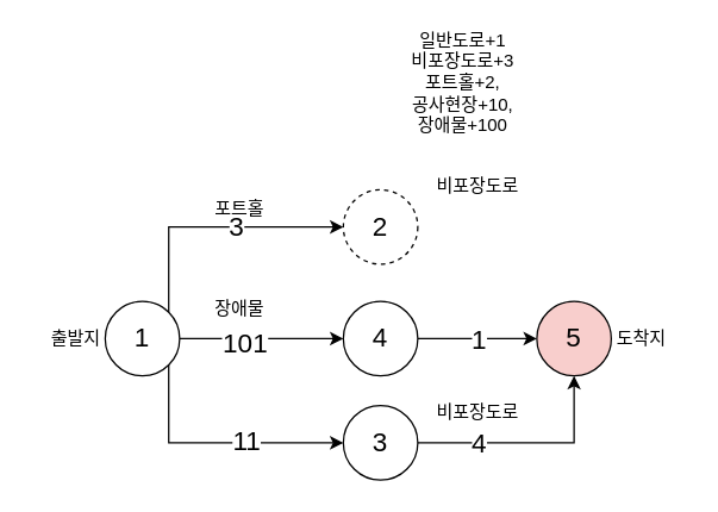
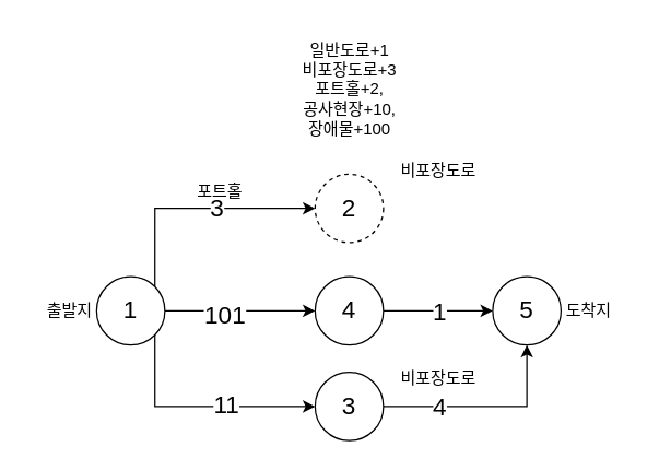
  <mxCell id="0" />
  <mxCell id="1" parent="0" />
  <mxCell id="2" style="edgeStyle=orthogonalEdgeStyle;rounded=0;orthogonalLoop=1;jettySize=auto;html=1;exitX=1;exitY=0;exitDx=0;exitDy=0;entryX=0;entryY=0.5;entryDx=0;entryDy=0;" edge="1" parent="1" source="8" target="9"><mxGeometry relative="1" as="geometry"><Array as="points"><mxPoint x="113" y="152" /><mxPoint x="220" y="152" /></Array></mxGeometry></mxCell>
  <mxCell id="3" value="&lt;span style=&quot;font-size: 18px;&quot;&gt;3&lt;/span&gt;" style="edgeLabel;html=1;align=center;verticalAlign=middle;resizable=0;points=[];" vertex="1" connectable="0" parent="2"><mxGeometry x="-0.145" y="1" relative="1" as="geometry"><mxPoint x="27" as="offset" /></mxGeometry></mxCell>
  <mxCell id="4" style="edgeStyle=orthogonalEdgeStyle;rounded=0;orthogonalLoop=1;jettySize=auto;html=1;exitX=1;exitY=1;exitDx=0;exitDy=0;entryX=0;entryY=0.5;entryDx=0;entryDy=0;" edge="1" parent="1" source="8" target="12"><mxGeometry relative="1" as="geometry"><Array as="points"><mxPoint x="113" y="297" /></Array></mxGeometry></mxCell>
  <mxCell id="5" value="&lt;font style=&quot;font-size: 18px;&quot;&gt;11&lt;/font&gt;" style="edgeLabel;html=1;align=center;verticalAlign=middle;resizable=0;points=[];" vertex="1" connectable="0" parent="4"><mxGeometry x="0.227" y="2" relative="1" as="geometry"><mxPoint as="offset" /></mxGeometry></mxCell>
  <mxCell id="6" style="edgeStyle=orthogonalEdgeStyle;rounded=0;orthogonalLoop=1;jettySize=auto;html=1;exitX=1;exitY=0.5;exitDx=0;exitDy=0;entryX=0;entryY=0.5;entryDx=0;entryDy=0;" edge="1" parent="1" source="8" target="17"><mxGeometry relative="1" as="geometry" /></mxCell>
  <mxCell id="7" value="&lt;font style=&quot;font-size: 18px;&quot;&gt;101&lt;/font&gt;" style="edgeLabel;html=1;align=center;verticalAlign=middle;resizable=0;points=[];" vertex="1" connectable="0" parent="6"><mxGeometry x="-0.218" y="-3" relative="1" as="geometry"><mxPoint as="offset" /></mxGeometry></mxCell>
  <mxCell id="8" value="&lt;font style=&quot;font-size: 18px;&quot;&gt;1&lt;/font&gt;" style="ellipse;whiteSpace=wrap;html=1;aspect=fixed;" vertex="1" parent="1"><mxGeometry x="70" y="202" width="50" height="50" as="geometry" /></mxCell>
  <mxCell id="9" value="&lt;font style=&quot;font-size: 18px;&quot;&gt;2&lt;/font&gt;" style="ellipse;whiteSpace=wrap;html=1;aspect=fixed;dashed=1;" vertex="1" parent="1"><mxGeometry x="230" y="127" width="50" height="50" as="geometry" /></mxCell>
  <mxCell id="10" style="edgeStyle=orthogonalEdgeStyle;rounded=0;orthogonalLoop=1;jettySize=auto;html=1;exitX=1;exitY=0.5;exitDx=0;exitDy=0;entryX=0.5;entryY=1;entryDx=0;entryDy=0;" edge="1" parent="1" source="12" target="13"><mxGeometry relative="1" as="geometry" /></mxCell>
  <mxCell id="11" value="&lt;font style=&quot;font-size: 18px;&quot;&gt;4&lt;/font&gt;" style="edgeLabel;html=1;align=center;verticalAlign=middle;resizable=0;points=[];" vertex="1" connectable="0" parent="10"><mxGeometry x="-0.39" y="-4" relative="1" as="geometry"><mxPoint x="-6" y="-4" as="offset" /></mxGeometry></mxCell>
  <mxCell id="12" value="&lt;font style=&quot;font-size: 18px;&quot;&gt;3&lt;/font&gt;" style="ellipse;whiteSpace=wrap;html=1;aspect=fixed;" vertex="1" parent="1"><mxGeometry x="230" y="272" width="50" height="50" as="geometry" /></mxCell>
- <mxCell id="13" value="&lt;span style=&quot;font-size: 18px;&quot;&gt;5&lt;/span&gt;" style="ellipse;whiteSpace=wrap;html=1;aspect=fixed;fillColor=#f8cecc;" vertex="1" parent="1"><mxGeometry x="360" y="202" width="50" height="50" as="geometry" /></mxCell>
- <mxCell id="14" value="일반도로+1&lt;br&gt;비포장도로+3&lt;br&gt;포트홀+2,&lt;br&gt;공사현장+10,&lt;br&gt;장애물+100" style="text;html=1;align=center;verticalAlign=middle;resizable=0;points=[];autosize=1;strokeColor=none;fillColor=none;" vertex="1" parent="1"><mxGeometry x="260" y="10" width="100" height="90" as="geometry" /></mxCell>
+ <mxCell id="13" value="&lt;span style=&quot;font-size: 18px;&quot;&gt;5&lt;/span&gt;" style="ellipse;whiteSpace=wrap;html=1;aspect=fixed;" vertex="1" parent="1"><mxGeometry x="360" y="202" width="50" height="50" as="geometry" /></mxCell>
+ <mxCell id="14" value="일반도로+1&lt;br&gt;비포장도로+3&lt;br&gt;포트홀+2,&lt;br&gt;공사현장+10,&lt;br&gt;장애물+100" style="text;html=1;align=center;verticalAlign=middle;resizable=0;points=[];autosize=1;strokeColor=none;fillColor=none;" vertex="1" parent="1"><mxGeometry x="205" y="20" width="100" height="90" as="geometry" /></mxCell>
  <mxCell id="15" style="edgeStyle=orthogonalEdgeStyle;rounded=0;orthogonalLoop=1;jettySize=auto;html=1;exitX=1;exitY=0.5;exitDx=0;exitDy=0;entryX=0;entryY=0.5;entryDx=0;entryDy=0;" edge="1" parent="1" source="17" target="13"><mxGeometry relative="1" as="geometry" /></mxCell>
  <mxCell id="16" value="&lt;font style=&quot;font-size: 18px;&quot;&gt;1&lt;/font&gt;" style="edgeLabel;html=1;align=center;verticalAlign=middle;resizable=0;points=[];" vertex="1" connectable="0" parent="15"><mxGeometry x="-0.024" y="-4" relative="1" as="geometry"><mxPoint x="1" y="-4" as="offset" /></mxGeometry></mxCell>
  <mxCell id="17" value="&lt;span style=&quot;font-size: 18px;&quot;&gt;4&lt;/span&gt;" style="ellipse;whiteSpace=wrap;html=1;aspect=fixed;" vertex="1" parent="1"><mxGeometry x="230" y="202" width="50" height="50" as="geometry" /></mxCell>
  <mxCell id="18" value="포트홀" style="text;html=1;align=center;verticalAlign=middle;resizable=0;points=[];autosize=1;strokeColor=none;fillColor=none;" vertex="1" parent="1"><mxGeometry x="130" y="125" width="60" height="30" as="geometry" /></mxCell>
  <mxCell id="19" value="비포장도로" style="text;html=1;align=center;verticalAlign=middle;resizable=0;points=[];autosize=1;strokeColor=none;fillColor=none;" vertex="1" parent="1"><mxGeometry x="280" y="110" width="80" height="30" as="geometry" /></mxCell>
- <mxCell id="20" value="장애물" style="text;html=1;align=center;verticalAlign=middle;resizable=0;points=[];autosize=1;strokeColor=none;fillColor=none;" vertex="1" parent="1"><mxGeometry x="130" y="192" width="60" height="30" as="geometry" /></mxCell>
  <mxCell id="21" value="비포장도로" style="text;html=1;align=center;verticalAlign=middle;resizable=0;points=[];autosize=1;strokeColor=none;fillColor=none;" vertex="1" parent="1"><mxGeometry x="280" y="262" width="80" height="30" as="geometry" /></mxCell>
  <mxCell id="22" value="출발지" style="text;html=1;align=center;verticalAlign=middle;resizable=0;points=[];autosize=1;strokeColor=none;fillColor=none;" vertex="1" parent="1"><mxGeometry x="20" y="212" width="60" height="30" as="geometry" /></mxCell>
  <mxCell id="23" value="도착지" style="text;html=1;align=center;verticalAlign=middle;resizable=0;points=[];autosize=1;strokeColor=none;fillColor=none;" vertex="1" parent="1"><mxGeometry x="400" y="212" width="60" height="30" as="geometry" /></mxCell>
